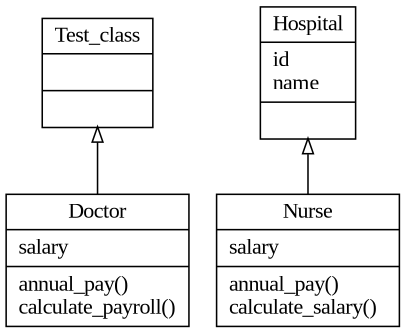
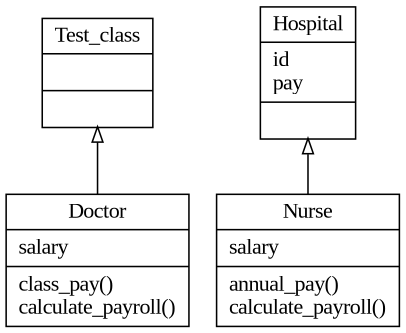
  digraph {
    fontname="Liberation Serif"
    rankdir=BT
    node [fontname="Liberation Serif" shape=record]
    edge [arrowhead=empty arrowtail=none fontname="Liberation Serif"]
-   n1 [label="{Doctor|salary\l|annual_pay()\lcalculate_payroll()\l}"]
+   n1 [label="{Doctor|salary\l|class_pay()\lcalculate_payroll()\l}"]
    n2 [label="{Test_class|\l|}"]
-   n3 [label="{Hospital|id\lname\l|}"]
-   n4 [label="{Nurse|salary\l|annual_pay()\lcalculate_salary()\l}"]
+   n3 [label="{Hospital|id\lpay\l|}"]
+   n4 [label="{Nurse|salary\l|annual_pay()\lcalculate_payroll()\l}"]
    n1 -> n2
    n4 -> n3
  }
